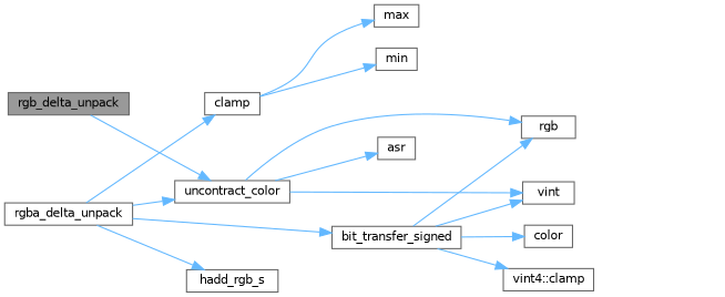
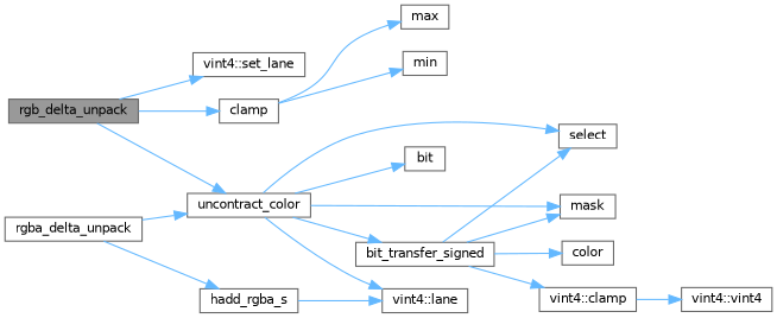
  digraph {
    rankdir=LR
    node [color=grey40 fillcolor=white fontname=Helvetica fontsize=10 shape=box style=filled]
    edge [color=steelblue1 fontname=Helvetica fontsize=10 labelfontname=Helvetica labelfontsize=10 style=solid]
    n1 [color=gray40 fillcolor=grey60 fontcolor=black height=0.2 label=rgb_delta_unpack width=0.4]
+   n2 [height=0.2 label="vint4::set_lane" width=0.4]
    n3 [height=0.2 label=uncontract_color width=0.4]
    n4 [height=0.2 label=rgba_delta_unpack width=0.4]
    n5 [height=0.2 label=bit_transfer_signed width=0.4]
    n6 [height=0.2 label=clamp width=0.4]
-   n7 [height=0.2 label=hadd_rgb_s width=0.4]
+   n7 [height=0.2 label=hadd_rgba_s width=0.4]
    n8 [height=0.2 label=color width=0.4]
-   n9 [height=0.2 label=vint width=0.4]
-   n10 [height=0.2 label=rgb width=0.4]
+   n9 [height=0.2 label=mask width=0.4]
+   n10 [height=0.2 label=select width=0.4]
    n11 [height=0.2 label="vint4::clamp" width=0.4]
    n12 [height=0.2 label=max width=0.4]
    n13 [height=0.2 label=min width=0.4]
-   n15 [height=0.2 label=asr width=0.4]
+   n14 [height=0.2 label="vint4::lane" width=0.4]
+   n15 [height=0.2 label=bit width=0.4]
+   n16 [height=0.2 label="vint4::vint4" width=0.4]
+   n1 -> n2
    n1 -> n3
    n3 -> n9
    n3 -> n10
+   n3 -> n14
    n3 -> n15
    n4 -> n3
-   n4 -> n5
-   n4 -> n6
+   n3 -> n5
+   n1 -> n6
    n4 -> n7
    n5 -> n8
    n5 -> n9
    n5 -> n10
    n5 -> n11
    n6 -> n12
    n6 -> n13
+   n7 -> n14
+   n11 -> n16
  }
